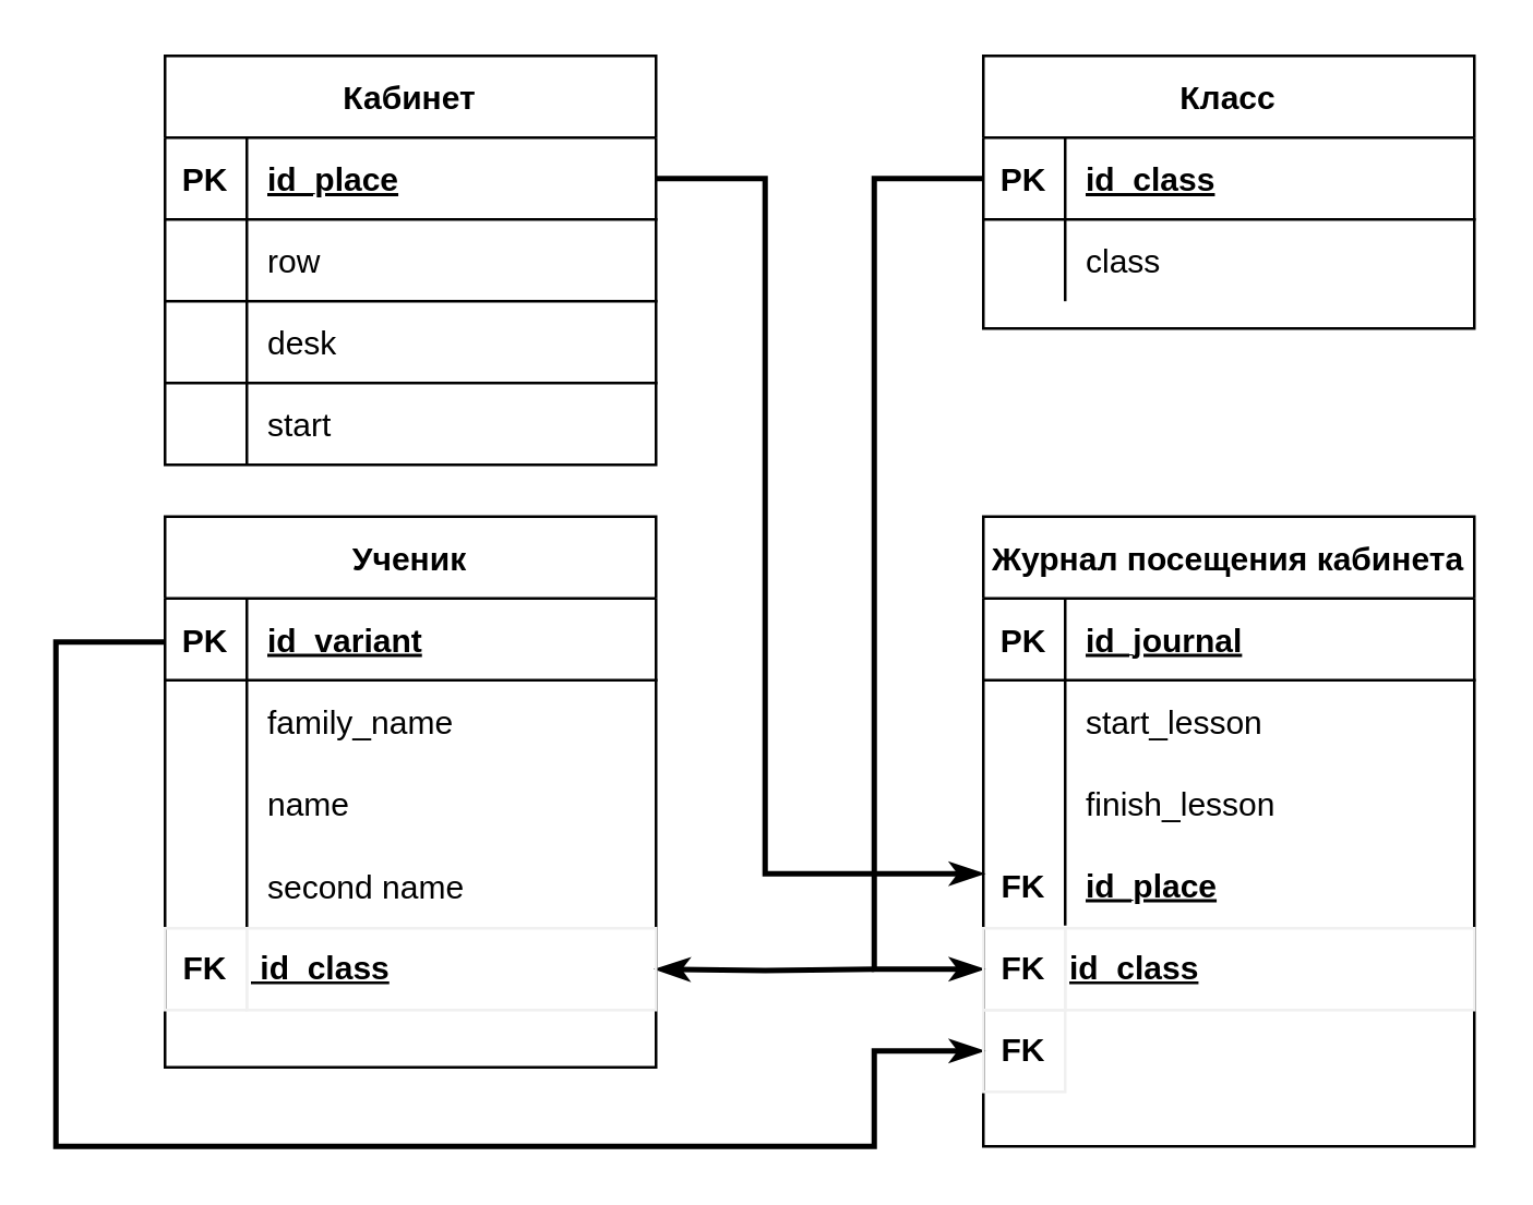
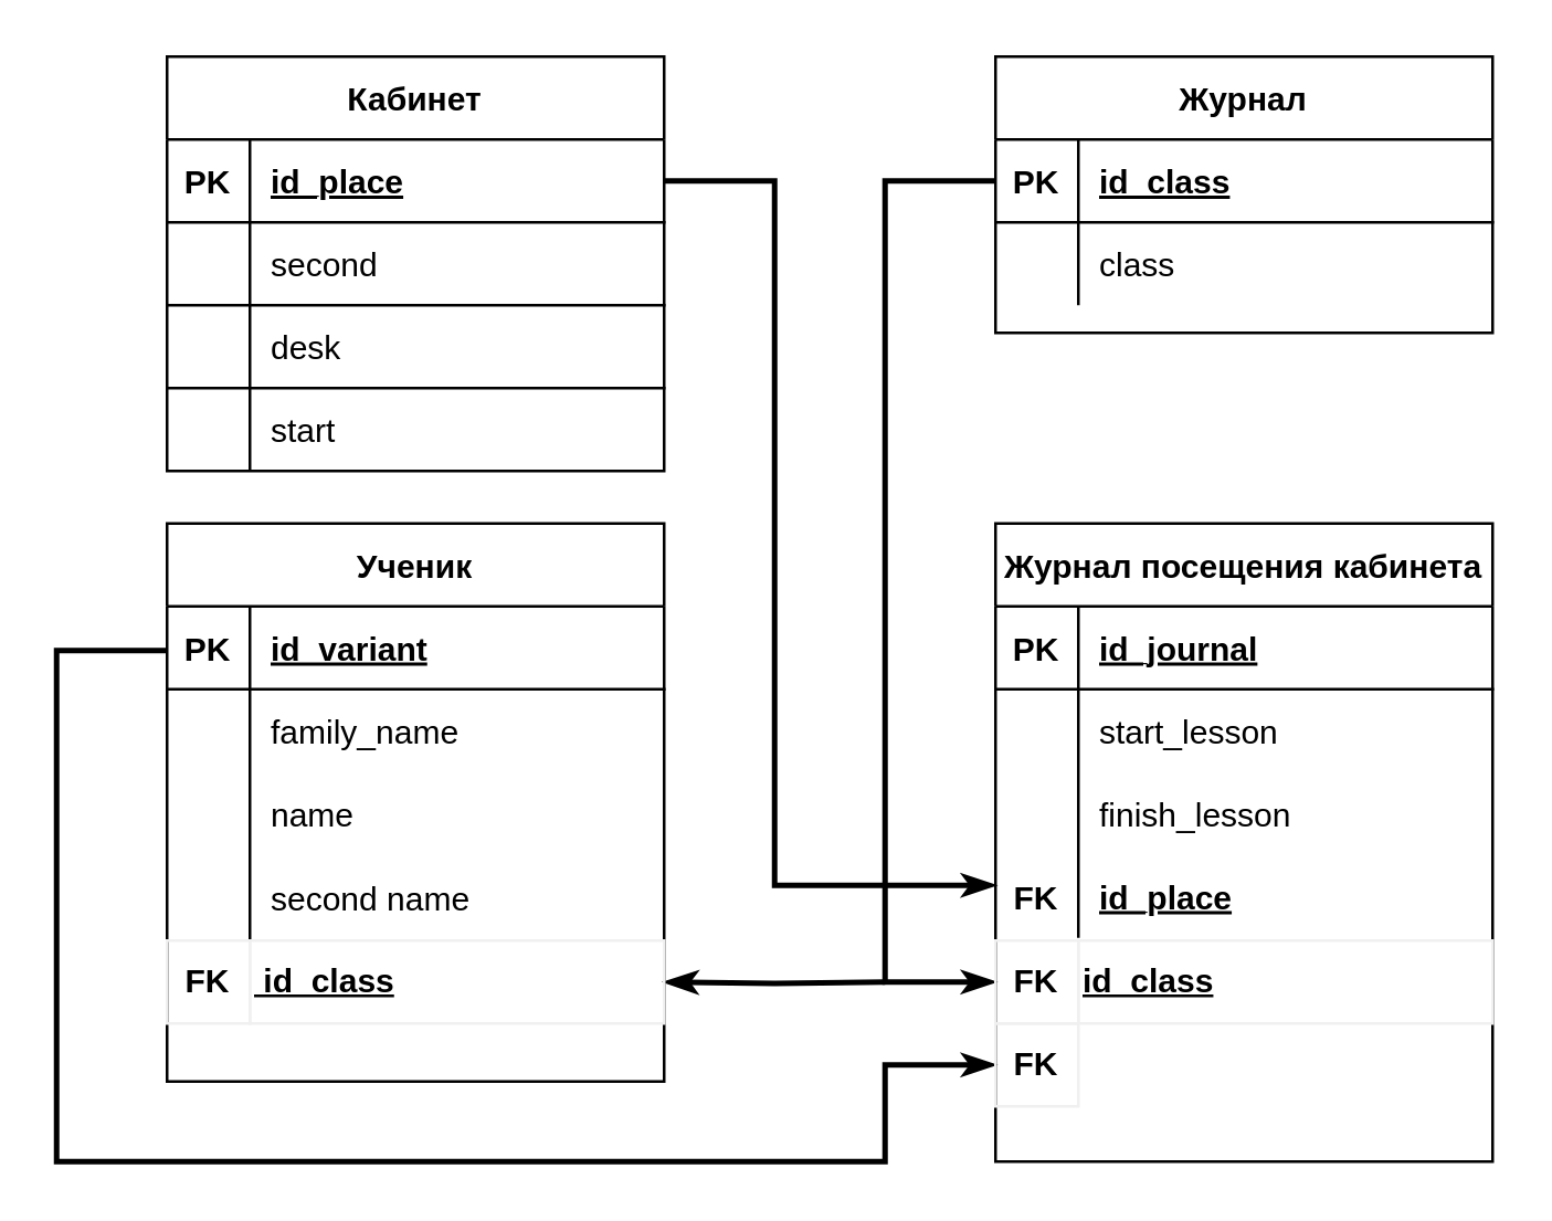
  <mxCell id="0" />
  <mxCell id="1" parent="0" />
  <mxCell id="2" value="Кабинет" style="shape=table;startSize=30;container=1;collapsible=1;childLayout=tableLayout;fixedRows=1;rowLines=0;fontStyle=1;align=center;resizeLast=1;" parent="1" vertex="1"><mxGeometry x="60" y="20" width="180" height="150" as="geometry"><mxRectangle x="40" y="40" width="90" height="30" as="alternateBounds" /></mxGeometry></mxCell>
  <mxCell id="3" value="" style="shape=tableRow;horizontal=0;startSize=0;swimlaneHead=0;swimlaneBody=0;fillColor=none;collapsible=0;dropTarget=0;points=[[0,0.5],[1,0.5]];portConstraint=eastwest;top=0;left=0;right=0;bottom=1;" parent="2" vertex="1"><mxGeometry y="30" width="180" height="30" as="geometry" /></mxCell>
  <mxCell id="4" value="PK" style="shape=partialRectangle;connectable=0;fillColor=none;top=0;left=0;bottom=0;right=0;fontStyle=1;overflow=hidden;" parent="3" vertex="1"><mxGeometry width="30" height="30" as="geometry"><mxRectangle width="30" height="30" as="alternateBounds" /></mxGeometry></mxCell>
  <mxCell id="5" value="id_place" style="shape=partialRectangle;connectable=0;fillColor=none;top=0;left=0;bottom=0;right=0;align=left;spacingLeft=6;fontStyle=5;overflow=hidden;" parent="3" vertex="1"><mxGeometry x="30" width="150" height="30" as="geometry"><mxRectangle width="150" height="30" as="alternateBounds" /></mxGeometry></mxCell>
  <mxCell id="6" value="" style="shape=tableRow;horizontal=0;startSize=0;swimlaneHead=0;swimlaneBody=0;fillColor=none;collapsible=0;dropTarget=0;points=[[0,0.5],[1,0.5]];portConstraint=eastwest;top=0;left=0;right=0;bottom=1;" parent="2" vertex="1"><mxGeometry y="60" width="180" height="30" as="geometry" /></mxCell>
  <mxCell id="7" value="" style="shape=partialRectangle;connectable=0;fillColor=none;top=0;left=0;bottom=0;right=0;fontStyle=1;overflow=hidden;" parent="6" vertex="1"><mxGeometry width="30" height="30" as="geometry"><mxRectangle width="30" height="30" as="alternateBounds" /></mxGeometry></mxCell>
- <mxCell id="8" value="row" style="shape=partialRectangle;connectable=0;fillColor=none;top=0;left=0;bottom=0;right=0;align=left;spacingLeft=6;fontStyle=0;overflow=hidden;" parent="6" vertex="1"><mxGeometry x="30" width="150" height="30" as="geometry"><mxRectangle width="150" height="30" as="alternateBounds" /></mxGeometry></mxCell>
+ <mxCell id="8" value="second" style="shape=partialRectangle;connectable=0;fillColor=none;top=0;left=0;bottom=0;right=0;align=left;spacingLeft=6;fontStyle=0;overflow=hidden;" parent="6" vertex="1"><mxGeometry x="30" width="150" height="30" as="geometry"><mxRectangle width="150" height="30" as="alternateBounds" /></mxGeometry></mxCell>
  <mxCell id="9" value="" style="shape=tableRow;horizontal=0;startSize=0;swimlaneHead=0;swimlaneBody=0;fillColor=none;collapsible=0;dropTarget=0;points=[[0,0.5],[1,0.5]];portConstraint=eastwest;top=0;left=0;right=0;bottom=1;" parent="2" vertex="1"><mxGeometry y="90" width="180" height="30" as="geometry" /></mxCell>
  <mxCell id="10" value="" style="shape=partialRectangle;connectable=0;fillColor=none;top=0;left=0;bottom=0;right=0;fontStyle=1;overflow=hidden;" parent="9" vertex="1"><mxGeometry width="30" height="30" as="geometry"><mxRectangle width="30" height="30" as="alternateBounds" /></mxGeometry></mxCell>
  <mxCell id="11" value="desk" style="shape=partialRectangle;connectable=0;fillColor=none;top=0;left=0;bottom=0;right=0;align=left;spacingLeft=6;fontStyle=0;overflow=hidden;" parent="9" vertex="1"><mxGeometry x="30" width="150" height="30" as="geometry"><mxRectangle width="150" height="30" as="alternateBounds" /></mxGeometry></mxCell>
  <mxCell id="12" value="" style="shape=tableRow;horizontal=0;startSize=0;swimlaneHead=0;swimlaneBody=0;fillColor=none;collapsible=0;dropTarget=0;points=[[0,0.5],[1,0.5]];portConstraint=eastwest;top=0;left=0;right=0;bottom=0;" parent="2" vertex="1"><mxGeometry y="120" width="180" height="30" as="geometry" /></mxCell>
  <mxCell id="13" value="" style="shape=partialRectangle;connectable=0;fillColor=none;top=0;left=0;bottom=0;right=0;editable=1;overflow=hidden;" parent="12" vertex="1"><mxGeometry width="30" height="30" as="geometry"><mxRectangle width="30" height="30" as="alternateBounds" /></mxGeometry></mxCell>
  <mxCell id="14" value="start" style="shape=partialRectangle;connectable=0;fillColor=none;top=0;left=0;bottom=0;right=0;align=left;spacingLeft=6;overflow=hidden;" parent="12" vertex="1"><mxGeometry x="30" width="150" height="30" as="geometry"><mxRectangle width="150" height="30" as="alternateBounds" /></mxGeometry></mxCell>
  <mxCell id="15" value="Ученик" style="shape=table;startSize=30;container=1;collapsible=1;childLayout=tableLayout;fixedRows=1;rowLines=0;fontStyle=1;align=center;resizeLast=1;" parent="1" vertex="1"><mxGeometry x="60" y="189" width="180" height="202" as="geometry" /></mxCell>
  <mxCell id="16" value="" style="shape=tableRow;horizontal=0;startSize=0;swimlaneHead=0;swimlaneBody=0;fillColor=none;collapsible=0;dropTarget=0;points=[[0,0.5],[1,0.5]];portConstraint=eastwest;top=0;left=0;right=0;bottom=1;" parent="15" vertex="1"><mxGeometry y="30" width="180" height="30" as="geometry" /></mxCell>
  <mxCell id="17" value="PK" style="shape=partialRectangle;connectable=0;fillColor=none;top=0;left=0;bottom=0;right=0;fontStyle=1;overflow=hidden;" parent="16" vertex="1"><mxGeometry width="30" height="30" as="geometry"><mxRectangle width="30" height="30" as="alternateBounds" /></mxGeometry></mxCell>
  <mxCell id="18" value="id_variant" style="shape=partialRectangle;connectable=0;fillColor=none;top=0;left=0;bottom=0;right=0;align=left;spacingLeft=6;fontStyle=5;overflow=hidden;" parent="16" vertex="1"><mxGeometry x="30" width="150" height="30" as="geometry"><mxRectangle width="150" height="30" as="alternateBounds" /></mxGeometry></mxCell>
  <mxCell id="19" value="" style="shape=tableRow;horizontal=0;startSize=0;swimlaneHead=0;swimlaneBody=0;fillColor=none;collapsible=0;dropTarget=0;points=[[0,0.5],[1,0.5]];portConstraint=eastwest;top=0;left=0;right=0;bottom=0;" parent="15" vertex="1"><mxGeometry y="60" width="180" height="30" as="geometry" /></mxCell>
  <mxCell id="20" value="" style="shape=partialRectangle;connectable=0;fillColor=none;top=0;left=0;bottom=0;right=0;editable=1;overflow=hidden;" parent="19" vertex="1"><mxGeometry width="30" height="30" as="geometry"><mxRectangle width="30" height="30" as="alternateBounds" /></mxGeometry></mxCell>
  <mxCell id="21" value="family_name" style="shape=partialRectangle;connectable=0;fillColor=none;top=0;left=0;bottom=0;right=0;align=left;spacingLeft=6;overflow=hidden;" parent="19" vertex="1"><mxGeometry x="30" width="150" height="30" as="geometry"><mxRectangle width="150" height="30" as="alternateBounds" /></mxGeometry></mxCell>
  <mxCell id="22" value="" style="shape=tableRow;horizontal=0;startSize=0;swimlaneHead=0;swimlaneBody=0;fillColor=none;collapsible=0;dropTarget=0;points=[[0,0.5],[1,0.5]];portConstraint=eastwest;top=0;left=0;right=0;bottom=0;" parent="15" vertex="1"><mxGeometry y="90" width="180" height="30" as="geometry" /></mxCell>
  <mxCell id="23" value="" style="shape=partialRectangle;connectable=0;fillColor=none;top=0;left=0;bottom=0;right=0;editable=1;overflow=hidden;" parent="22" vertex="1"><mxGeometry width="30" height="30" as="geometry"><mxRectangle width="30" height="30" as="alternateBounds" /></mxGeometry></mxCell>
  <mxCell id="24" value="name" style="shape=partialRectangle;connectable=0;fillColor=none;top=0;left=0;bottom=0;right=0;align=left;spacingLeft=6;overflow=hidden;" parent="22" vertex="1"><mxGeometry x="30" width="150" height="30" as="geometry"><mxRectangle width="150" height="30" as="alternateBounds" /></mxGeometry></mxCell>
  <mxCell id="25" value="" style="shape=tableRow;horizontal=0;startSize=0;swimlaneHead=0;swimlaneBody=0;fillColor=none;collapsible=0;dropTarget=0;points=[[0,0.5],[1,0.5]];portConstraint=eastwest;top=0;left=0;right=0;bottom=0;" parent="15" vertex="1"><mxGeometry y="120" width="180" height="31" as="geometry" /></mxCell>
  <mxCell id="26" value="" style="shape=partialRectangle;connectable=0;fillColor=none;top=0;left=0;bottom=0;right=0;editable=1;overflow=hidden;" parent="25" vertex="1"><mxGeometry width="30" height="31" as="geometry"><mxRectangle width="30" height="31" as="alternateBounds" /></mxGeometry></mxCell>
  <mxCell id="27" value="second name" style="shape=partialRectangle;connectable=0;fillColor=none;top=0;left=0;bottom=0;right=0;align=left;spacingLeft=6;overflow=hidden;" parent="25" vertex="1"><mxGeometry x="30" width="150" height="31" as="geometry"><mxRectangle width="150" height="31" as="alternateBounds" /></mxGeometry></mxCell>
- <mxCell id="28" value="Класс" style="shape=table;startSize=30;container=1;collapsible=1;childLayout=tableLayout;fixedRows=1;rowLines=0;fontStyle=1;align=center;resizeLast=1;" parent="1" vertex="1"><mxGeometry x="360" y="20" width="180" height="100" as="geometry" /></mxCell>
+ <mxCell id="28" value="Журнал" style="shape=table;startSize=30;container=1;collapsible=1;childLayout=tableLayout;fixedRows=1;rowLines=0;fontStyle=1;align=center;resizeLast=1;" parent="1" vertex="1"><mxGeometry x="360" y="20" width="180" height="100" as="geometry" /></mxCell>
  <mxCell id="29" value="" style="shape=tableRow;horizontal=0;startSize=0;swimlaneHead=0;swimlaneBody=0;fillColor=none;collapsible=0;dropTarget=0;points=[[0,0.5],[1,0.5]];portConstraint=eastwest;top=0;left=0;right=0;bottom=1;" parent="28" vertex="1"><mxGeometry y="30" width="180" height="30" as="geometry" /></mxCell>
  <mxCell id="30" value="PK" style="shape=partialRectangle;connectable=0;fillColor=none;top=0;left=0;bottom=0;right=0;fontStyle=1;overflow=hidden;" parent="29" vertex="1"><mxGeometry width="30" height="30" as="geometry"><mxRectangle width="30" height="30" as="alternateBounds" /></mxGeometry></mxCell>
  <mxCell id="31" value="id_class" style="shape=partialRectangle;connectable=0;fillColor=none;top=0;left=0;bottom=0;right=0;align=left;spacingLeft=6;fontStyle=5;overflow=hidden;" parent="29" vertex="1"><mxGeometry x="30" width="150" height="30" as="geometry"><mxRectangle width="150" height="30" as="alternateBounds" /></mxGeometry></mxCell>
  <mxCell id="32" value="" style="shape=tableRow;horizontal=0;startSize=0;swimlaneHead=0;swimlaneBody=0;fillColor=none;collapsible=0;dropTarget=0;points=[[0,0.5],[1,0.5]];portConstraint=eastwest;top=0;left=0;right=0;bottom=0;" parent="28" vertex="1"><mxGeometry y="60" width="180" height="30" as="geometry" /></mxCell>
  <mxCell id="33" value="" style="shape=partialRectangle;connectable=0;fillColor=none;top=0;left=0;bottom=0;right=0;editable=1;overflow=hidden;" parent="32" vertex="1"><mxGeometry width="30" height="30" as="geometry"><mxRectangle width="30" height="30" as="alternateBounds" /></mxGeometry></mxCell>
  <mxCell id="34" value="class" style="shape=partialRectangle;connectable=0;fillColor=none;top=0;left=0;bottom=0;right=0;align=left;spacingLeft=6;overflow=hidden;" parent="32" vertex="1"><mxGeometry x="30" width="150" height="30" as="geometry"><mxRectangle width="150" height="30" as="alternateBounds" /></mxGeometry></mxCell>
  <mxCell id="35" value="Журнал посещения кабинета" style="shape=table;startSize=30;container=1;collapsible=1;childLayout=tableLayout;fixedRows=1;rowLines=0;fontStyle=1;align=center;resizeLast=1;" parent="1" vertex="1"><mxGeometry x="360" y="189" width="180" height="231" as="geometry" /></mxCell>
  <mxCell id="36" value="" style="shape=tableRow;horizontal=0;startSize=0;swimlaneHead=0;swimlaneBody=0;fillColor=none;collapsible=0;dropTarget=0;points=[[0,0.5],[1,0.5]];portConstraint=eastwest;top=0;left=0;right=0;bottom=1;" parent="35" vertex="1"><mxGeometry y="30" width="180" height="30" as="geometry" /></mxCell>
  <mxCell id="37" value="PK" style="shape=partialRectangle;connectable=0;fillColor=none;top=0;left=0;bottom=0;right=0;fontStyle=1;overflow=hidden;" parent="36" vertex="1"><mxGeometry width="30" height="30" as="geometry"><mxRectangle width="30" height="30" as="alternateBounds" /></mxGeometry></mxCell>
  <mxCell id="38" value="id_journal" style="shape=partialRectangle;connectable=0;fillColor=none;top=0;left=0;bottom=0;right=0;align=left;spacingLeft=6;fontStyle=5;overflow=hidden;" parent="36" vertex="1"><mxGeometry x="30" width="150" height="30" as="geometry"><mxRectangle width="150" height="30" as="alternateBounds" /></mxGeometry></mxCell>
  <mxCell id="39" value="" style="shape=tableRow;horizontal=0;startSize=0;swimlaneHead=0;swimlaneBody=0;fillColor=none;collapsible=0;dropTarget=0;points=[[0,0.5],[1,0.5]];portConstraint=eastwest;top=0;left=0;right=0;bottom=0;" parent="35" vertex="1"><mxGeometry y="60" width="180" height="30" as="geometry" /></mxCell>
  <mxCell id="40" value="" style="shape=partialRectangle;connectable=0;fillColor=none;top=0;left=0;bottom=0;right=0;editable=1;overflow=hidden;" parent="39" vertex="1"><mxGeometry width="30" height="30" as="geometry"><mxRectangle width="30" height="30" as="alternateBounds" /></mxGeometry></mxCell>
  <mxCell id="41" value="start_lesson" style="shape=partialRectangle;connectable=0;fillColor=none;top=0;left=0;bottom=0;right=0;align=left;spacingLeft=6;overflow=hidden;fontStyle=0" parent="39" vertex="1"><mxGeometry x="30" width="150" height="30" as="geometry"><mxRectangle width="150" height="30" as="alternateBounds" /></mxGeometry></mxCell>
  <mxCell id="42" value="" style="shape=tableRow;horizontal=0;startSize=0;swimlaneHead=0;swimlaneBody=0;fillColor=none;collapsible=0;dropTarget=0;points=[[0,0.5],[1,0.5]];portConstraint=eastwest;top=0;left=0;right=0;bottom=0;" parent="35" vertex="1"><mxGeometry y="90" width="180" height="30" as="geometry" /></mxCell>
  <mxCell id="43" value="" style="shape=partialRectangle;connectable=0;fillColor=none;top=0;left=0;bottom=0;right=0;editable=1;overflow=hidden;" parent="42" vertex="1"><mxGeometry width="30" height="30" as="geometry"><mxRectangle width="30" height="30" as="alternateBounds" /></mxGeometry></mxCell>
  <mxCell id="44" value="finish_lesson" style="shape=partialRectangle;connectable=0;fillColor=none;top=0;left=0;bottom=0;right=0;align=left;spacingLeft=6;overflow=hidden;" parent="42" vertex="1"><mxGeometry x="30" width="150" height="30" as="geometry"><mxRectangle width="150" height="30" as="alternateBounds" /></mxGeometry></mxCell>
  <mxCell id="45" value="" style="shape=tableRow;horizontal=0;startSize=0;swimlaneHead=0;swimlaneBody=0;fillColor=none;collapsible=0;dropTarget=0;points=[[0,0.5],[1,0.5]];portConstraint=eastwest;top=0;left=0;right=0;bottom=0;" parent="35" vertex="1"><mxGeometry y="120" width="180" height="30" as="geometry" /></mxCell>
  <mxCell id="46" value="FK" style="shape=partialRectangle;connectable=0;fillColor=none;top=0;left=0;bottom=0;right=0;editable=1;overflow=hidden;fontStyle=1" parent="45" vertex="1"><mxGeometry width="30" height="30" as="geometry"><mxRectangle width="30" height="30" as="alternateBounds" /></mxGeometry></mxCell>
  <mxCell id="47" value="id_place" style="shape=partialRectangle;connectable=0;fillColor=none;top=0;left=0;bottom=0;right=0;align=left;spacingLeft=6;overflow=hidden;fontStyle=5" parent="45" vertex="1"><mxGeometry x="30" width="150" height="30" as="geometry"><mxRectangle width="150" height="30" as="alternateBounds" /></mxGeometry></mxCell>
  <mxCell id="48" style="edgeStyle=orthogonalEdgeStyle;rounded=0;orthogonalLoop=1;jettySize=auto;html=1;startArrow=classicThin;startFill=1;endArrow=none;endFill=0;strokeColor=#000000;strokeWidth=2;entryX=0;entryY=0.5;entryDx=0;entryDy=0;exitX=0;exitY=0.5;exitDx=0;exitDy=0;" parent="1" source="55" target="29" edge="1"><mxGeometry relative="1" as="geometry"><mxPoint x="320" y="270" as="sourcePoint" /><mxPoint x="350" y="65" as="targetPoint" /><Array as="points"><mxPoint x="320" y="355" /><mxPoint x="320" y="65" /></Array></mxGeometry></mxCell>
  <mxCell id="49" style="edgeStyle=orthogonalEdgeStyle;rounded=0;orthogonalLoop=1;jettySize=auto;html=1;exitX=1;exitY=0.5;exitDx=0;exitDy=0;startArrow=none;startFill=0;endArrow=classicThin;endFill=1;strokeColor=#000000;strokeWidth=2;" parent="1" source="3" edge="1"><mxGeometry relative="1" as="geometry"><Array as="points"><mxPoint x="280" y="65" /><mxPoint x="280" y="320" /><mxPoint x="360" y="320" /></Array><mxPoint x="360" y="320" as="targetPoint" /></mxGeometry></mxCell>
  <mxCell id="50" style="edgeStyle=orthogonalEdgeStyle;rounded=0;orthogonalLoop=1;jettySize=auto;html=1;startArrow=none;startFill=0;endArrow=classicThin;endFill=1;strokeColor=#000000;strokeWidth=2;entryX=1;entryY=0.5;entryDx=0;entryDy=0;" parent="1" target="52" edge="1"><mxGeometry relative="1" as="geometry"><Array as="points" /><mxPoint x="320" y="355" as="sourcePoint" /><mxPoint x="260" y="410" as="targetPoint" /></mxGeometry></mxCell>
  <mxCell id="51" style="edgeStyle=orthogonalEdgeStyle;rounded=0;orthogonalLoop=1;jettySize=auto;html=1;entryX=0;entryY=0.5;entryDx=0;entryDy=0;startArrow=none;startFill=0;endArrow=classicThin;endFill=1;strokeColor=#000000;strokeWidth=2;" parent="1" target="56" edge="1"><mxGeometry relative="1" as="geometry"><Array as="points"><mxPoint x="20" y="235" /><mxPoint x="20" y="420" /><mxPoint x="320" y="420" /><mxPoint x="320" y="385" /></Array><mxPoint x="60" y="235" as="sourcePoint" /><mxPoint x="360" y="394" as="targetPoint" /></mxGeometry></mxCell>
  <mxCell id="52" value="&amp;nbsp;id_class" style="rounded=0;whiteSpace=wrap;html=1;sketch=0;strokeColor=#f0f0f0;fillColor=none;gradientColor=none;align=left;fontStyle=5" parent="1" vertex="1"><mxGeometry x="90" y="340" width="150" height="30" as="geometry" /></mxCell>
  <mxCell id="53" value="FK" style="rounded=0;whiteSpace=wrap;html=1;sketch=0;strokeColor=#f0f0f0;fillColor=none;gradientColor=none;fontStyle=1" parent="1" vertex="1"><mxGeometry x="60" y="340" width="30" height="30" as="geometry" /></mxCell>
  <mxCell id="54" value="&lt;span&gt;id_class&lt;/span&gt;" style="rounded=0;whiteSpace=wrap;html=1;sketch=0;strokeColor=#f0f0f0;fillColor=none;gradientColor=none;align=left;fontStyle=5" parent="1" vertex="1"><mxGeometry x="390" y="340" width="150" height="30" as="geometry" /></mxCell>
  <mxCell id="55" value="FK" style="rounded=0;whiteSpace=wrap;html=1;sketch=0;strokeColor=#f0f0f0;fillColor=none;gradientColor=none;fontStyle=1" parent="1" vertex="1"><mxGeometry x="360" y="340" width="30" height="30" as="geometry" /></mxCell>
  <mxCell id="56" value="FK" style="rounded=0;whiteSpace=wrap;html=1;sketch=0;strokeColor=#f0f0f0;fillColor=none;gradientColor=none;fontStyle=1" parent="1" vertex="1"><mxGeometry x="360" y="370" width="30" height="30" as="geometry" /></mxCell>
